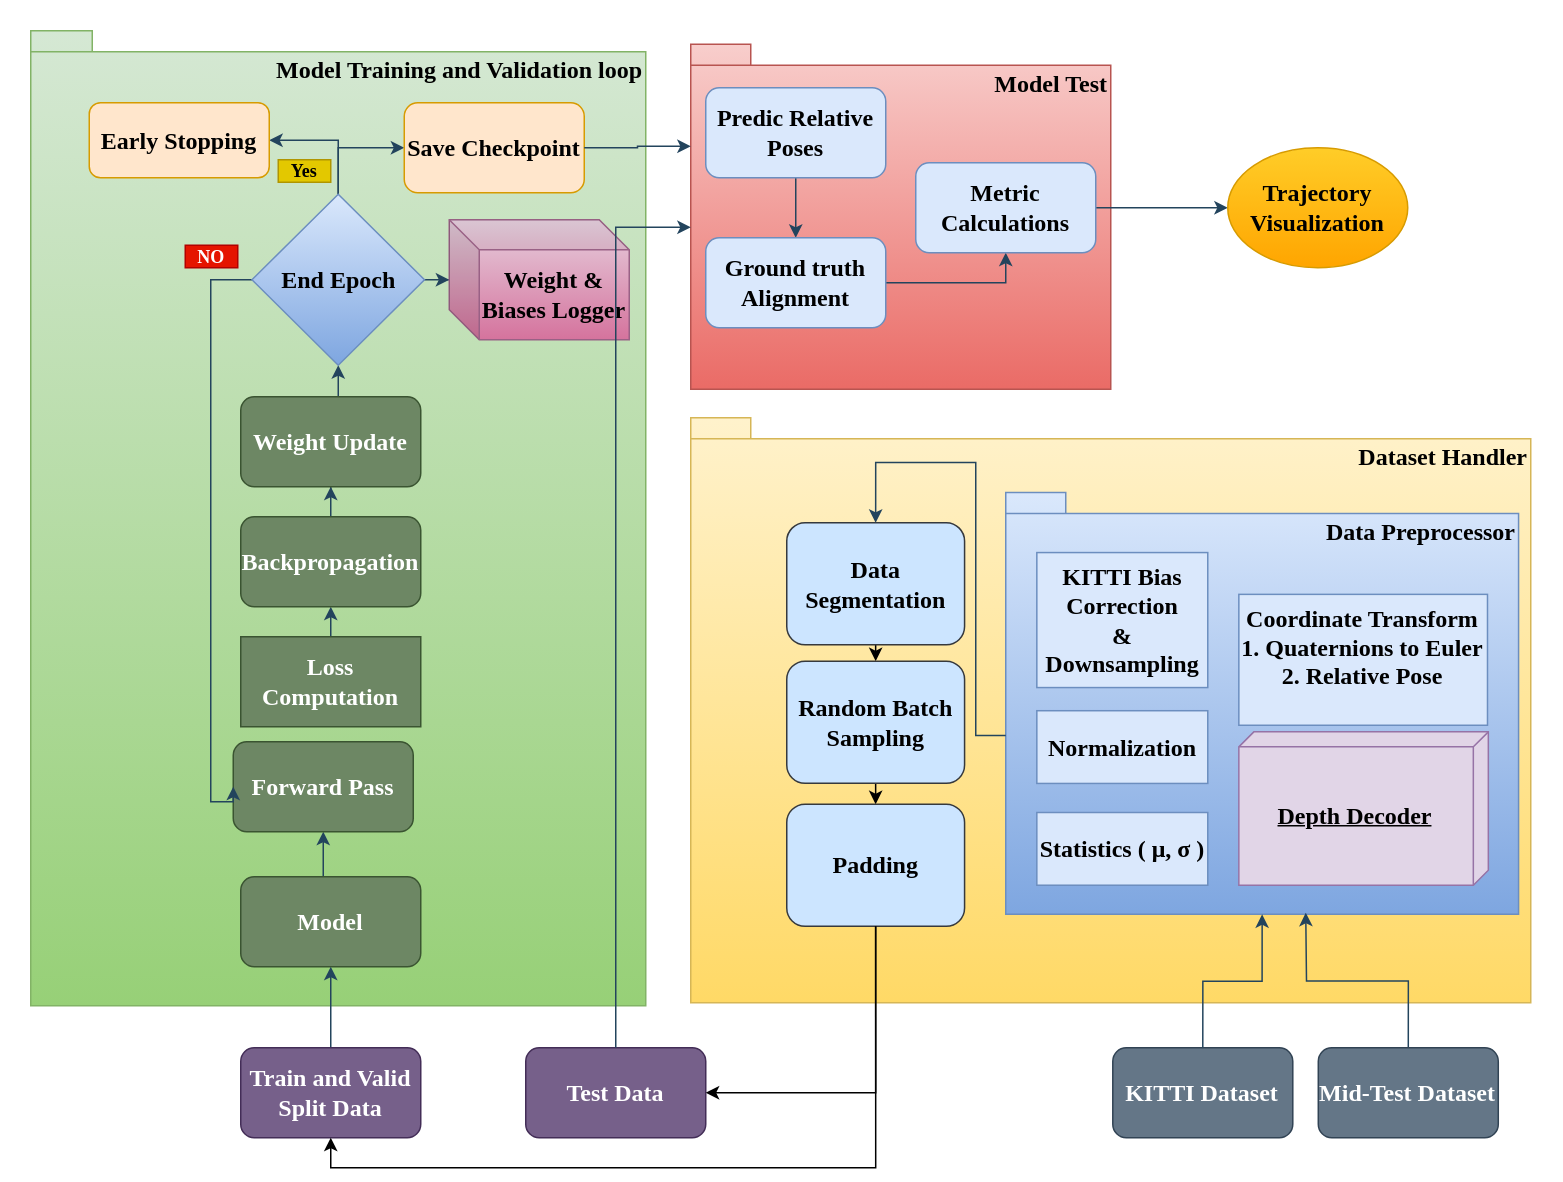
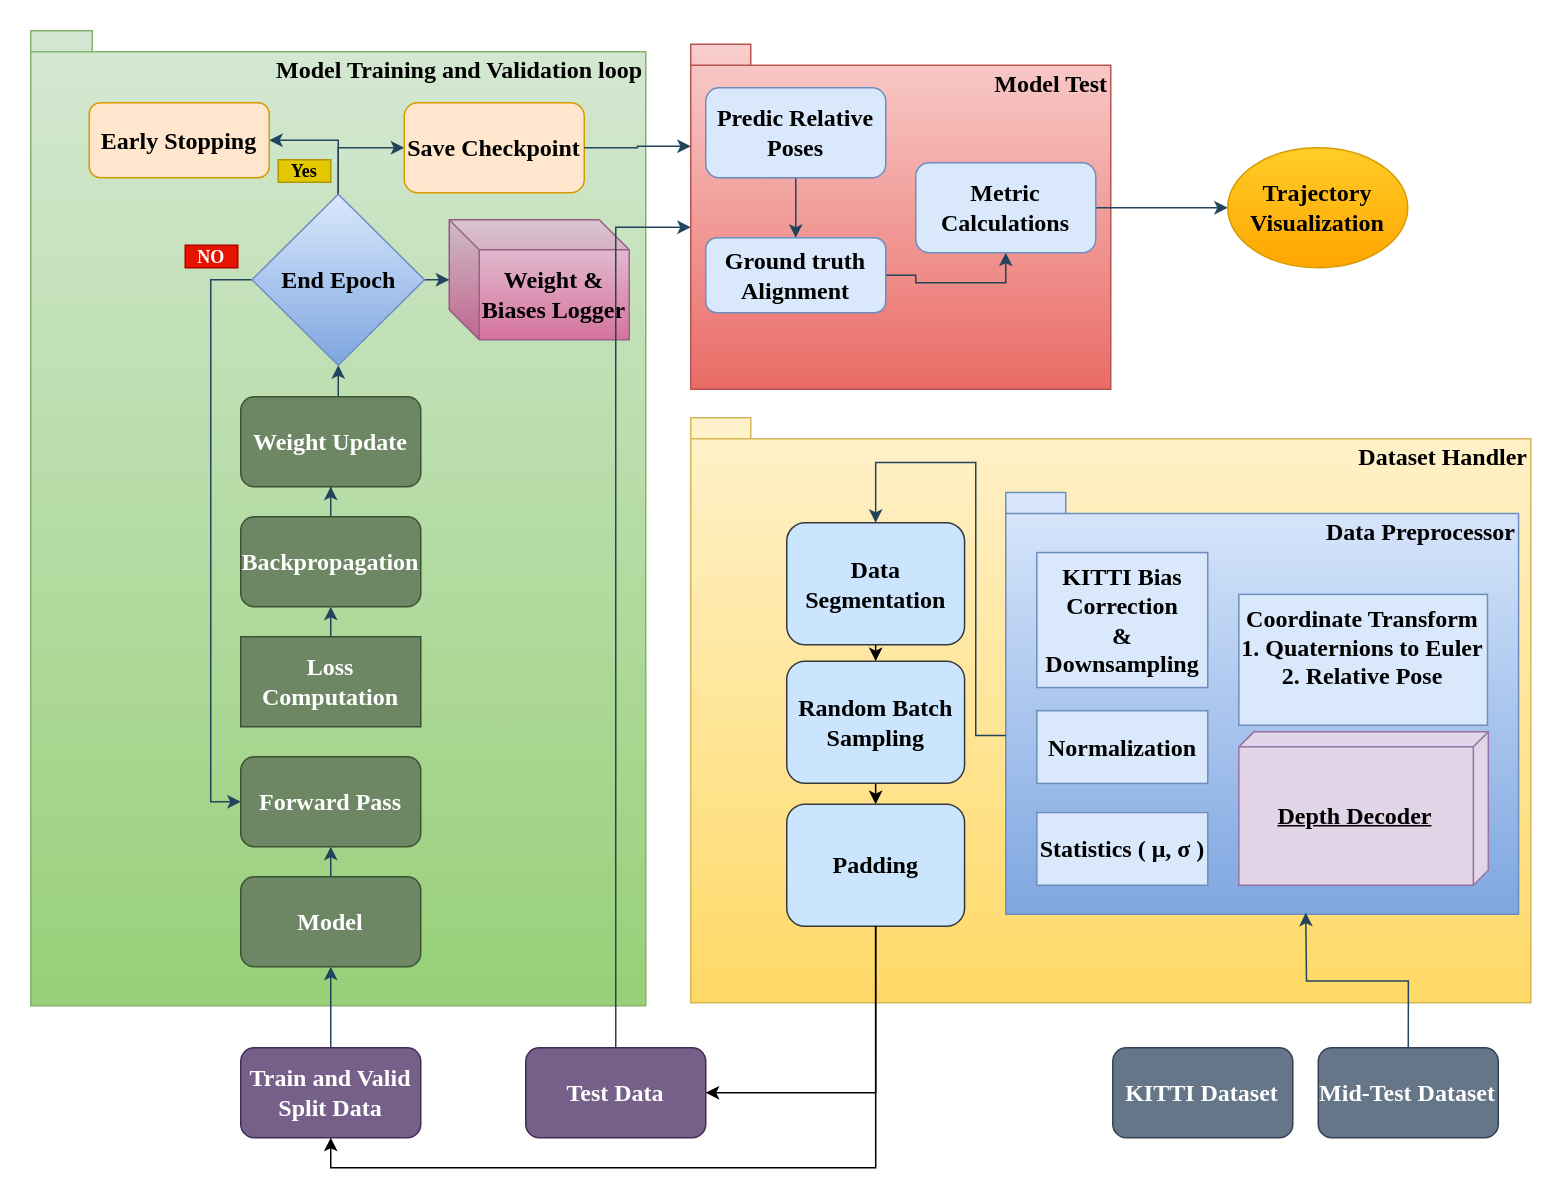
  <mxCell id="0" />
  <mxCell id="1" parent="0" />
  <mxCell id="2" value="" style="group;fontSize=12;fontFamily=Times New Roman;fontStyle=1" parent="1" vertex="1" connectable="0"><mxGeometry x="460" y="278" width="560" height="390" as="geometry" /></mxCell>
  <mxCell id="3" value="Dataset Handler" style="shape=folder;fontStyle=1;spacingTop=10;tabWidth=40;tabHeight=14;tabPosition=left;html=1;whiteSpace=wrap;strokeColor=#d6b656;fillColor=#fff2cc;verticalAlign=top;gradientColor=#ffd966;fontSize=16;fontFamily=Times New Roman;align=right;" parent="2" vertex="1"><mxGeometry width="560" height="390" as="geometry" /></mxCell>
  <mxCell id="4" value="" style="group;fontSize=12;fontFamily=Times New Roman;fontStyle=1" parent="2" vertex="1" connectable="0"><mxGeometry x="210" y="49.88" width="341.88" height="281.16" as="geometry" /></mxCell>
  <mxCell id="5" value="&lt;font style=&quot;font-size: 16px;&quot;&gt;Data Preprocessor&lt;/font&gt;" style="shape=folder;fontStyle=1;spacingTop=10;tabWidth=40;tabHeight=14;tabPosition=left;html=1;whiteSpace=wrap;strokeColor=#6c8ebf;fillColor=#dae8fc;labelPosition=center;verticalLabelPosition=middle;align=right;verticalAlign=top;gradientColor=#7ea6e0;fontSize=12;fontFamily=Times New Roman;" parent="4" vertex="1"><mxGeometry width="341.88" height="281.16" as="geometry" /></mxCell>
  <mxCell id="6" value="KITTI Bias Correction&lt;div&gt;&amp;amp;&lt;/div&gt;&lt;div&gt;Downsampling&lt;/div&gt;" style="html=1;whiteSpace=wrap;strokeColor=#6c8ebf;fillColor=#dae8fc;fontSize=16;fontFamily=Times New Roman;fontStyle=1" parent="4" vertex="1"><mxGeometry x="20.72" y="40" width="113.96" height="90" as="geometry" /></mxCell>
  <mxCell id="7" value="Normalization" style="html=1;whiteSpace=wrap;strokeColor=#6c8ebf;fillColor=#dae8fc;fontSize=16;fontFamily=Times New Roman;fontStyle=1" parent="4" vertex="1"><mxGeometry x="20.72" y="145.428" width="113.96" height="48.476" as="geometry" /></mxCell>
  <mxCell id="8" value="Statistics ( μ, σ )" style="html=1;whiteSpace=wrap;strokeColor=#6c8ebf;fillColor=#dae8fc;fontSize=16;fontFamily=Times New Roman;fontStyle=1" parent="4" vertex="1"><mxGeometry x="20.72" y="213.294" width="113.96" height="48.476" as="geometry" /></mxCell>
  <mxCell id="9" value="Coordinate Transform&lt;div&gt;1. Quaternions to Euler&lt;/div&gt;&lt;div&gt;2. Relative Pose&lt;/div&gt;" style="html=1;whiteSpace=wrap;strokeColor=#6c8ebf;fillColor=#dae8fc;verticalAlign=top;align=center;fontSize=16;fontFamily=Times New Roman;fontStyle=1" parent="4" vertex="1"><mxGeometry x="155.4" y="67.864" width="165.76" height="87.257" as="geometry" /></mxCell>
  <mxCell id="10" value="Depth Decoder" style="verticalAlign=middle;align=center;spacingTop=8;spacingLeft=2;spacingRight=12;shape=cube;size=10;direction=south;fontStyle=5;html=1;whiteSpace=wrap;strokeColor=#9673a6;fillColor=#e1d5e7;fontSize=16;fontFamily=Times New Roman;" parent="4" vertex="1"><mxGeometry x="155.398" y="159.528" width="166.32" height="102.24" as="geometry" /></mxCell>
  <mxCell id="11" style="edgeStyle=orthogonalEdgeStyle;rounded=0;orthogonalLoop=1;jettySize=auto;html=1;exitX=0.5;exitY=1;exitDx=0;exitDy=0;entryX=0.5;entryY=0;entryDx=0;entryDy=0;" parent="2" source="12" target="15" edge="1"><mxGeometry relative="1" as="geometry" /></mxCell>
  <mxCell id="12" value="Data Segmentation" style="rounded=1;whiteSpace=wrap;html=1;strokeColor=#36393d;fillColor=#cce5ff;fontSize=16;fontFamily=Times New Roman;fontStyle=1" parent="2" vertex="1"><mxGeometry x="64" y="70" width="118.55" height="81.4" as="geometry" /></mxCell>
  <mxCell id="13" style="edgeStyle=orthogonalEdgeStyle;rounded=0;orthogonalLoop=1;jettySize=auto;html=1;exitX=0;exitY=0;exitDx=0;exitDy=162;exitPerimeter=0;entryX=0.5;entryY=0;entryDx=0;entryDy=0;strokeColor=#23445D;fontSize=12;fontFamily=Times New Roman;fontStyle=1" parent="2" source="5" target="12" edge="1"><mxGeometry relative="1" as="geometry" /></mxCell>
  <mxCell id="14" style="edgeStyle=orthogonalEdgeStyle;rounded=0;orthogonalLoop=1;jettySize=auto;html=1;exitX=0.5;exitY=1;exitDx=0;exitDy=0;entryX=0.5;entryY=0;entryDx=0;entryDy=0;" parent="2" source="15" target="16" edge="1"><mxGeometry relative="1" as="geometry" /></mxCell>
  <mxCell id="15" value="Random Batch Sampling" style="rounded=1;whiteSpace=wrap;html=1;strokeColor=#36393d;fillColor=#cce5ff;fontSize=16;fontFamily=Times New Roman;fontStyle=1" parent="2" vertex="1"><mxGeometry x="64" y="162.3" width="118.55" height="81.4" as="geometry" /></mxCell>
  <mxCell id="16" value="Padding" style="rounded=1;whiteSpace=wrap;html=1;strokeColor=#36393d;fillColor=#cce5ff;fontSize=16;fontFamily=Times New Roman;fontStyle=1" parent="2" vertex="1"><mxGeometry x="64" y="257.65" width="118.55" height="81.4" as="geometry" /></mxCell>
  <mxCell id="17" value="Model Training and Validation loop" style="shape=folder;fontStyle=1;spacingTop=10;tabWidth=40;tabHeight=14;tabPosition=left;html=1;whiteSpace=wrap;strokeColor=#82b366;fillColor=#d5e8d4;verticalAlign=top;gradientColor=#97d077;fontSize=16;fontFamily=Times New Roman;align=right;" parent="1" vertex="1"><mxGeometry x="20" y="20" width="410" height="650" as="geometry" /></mxCell>
  <mxCell id="18" style="edgeStyle=orthogonalEdgeStyle;rounded=0;orthogonalLoop=1;jettySize=auto;html=1;exitX=0.5;exitY=0;exitDx=0;exitDy=0;entryX=0.5;entryY=1;entryDx=0;entryDy=0;strokeColor=#23445D;fontSize=12;fontFamily=Times New Roman;fontStyle=1" parent="1" source="19" target="20" edge="1"><mxGeometry relative="1" as="geometry" /></mxCell>
  <mxCell id="19" value="Model" style="rounded=1;whiteSpace=wrap;html=1;strokeColor=#3A5431;fillColor=#6d8764;fontColor=#ffffff;fontSize=16;fontFamily=Times New Roman;fontStyle=1" parent="1" vertex="1"><mxGeometry x="160" y="584" width="120" height="60" as="geometry" /></mxCell>
- <mxCell id="20" value="Forward Pass" style="rounded=1;whiteSpace=wrap;html=1;strokeColor=#3A5431;fillColor=#6d8764;fontColor=#ffffff;fontSize=16;fontFamily=Times New Roman;fontStyle=1" parent="1" vertex="1"><mxGeometry x="155" y="494" width="120" height="60" as="geometry" /></mxCell>
+ <mxCell id="20" value="Forward Pass" style="rounded=1;whiteSpace=wrap;html=1;strokeColor=#3A5431;fillColor=#6d8764;fontColor=#ffffff;fontSize=16;fontFamily=Times New Roman;fontStyle=1" parent="1" vertex="1"><mxGeometry x="160" y="504" width="120" height="60" as="geometry" /></mxCell>
  <mxCell id="21" style="edgeStyle=orthogonalEdgeStyle;rounded=0;orthogonalLoop=1;jettySize=auto;html=1;exitX=0.5;exitY=0;exitDx=0;exitDy=0;entryX=0.5;entryY=1;entryDx=0;entryDy=0;strokeColor=#23445D;fontSize=12;fontFamily=Times New Roman;fontStyle=1" parent="1" source="22" target="24" edge="1"><mxGeometry relative="1" as="geometry" /></mxCell>
  <mxCell id="22" value="Loss Computation" style="whiteSpace=wrap;html=1;strokeColor=#3A5431;fillColor=#6d8764;fontColor=#ffffff;fontSize=16;fontFamily=Times New Roman;fontStyle=1;rounded=0;" parent="1" vertex="1"><mxGeometry x="160" y="424" width="120" height="60" as="geometry" /></mxCell>
  <mxCell id="23" style="edgeStyle=orthogonalEdgeStyle;rounded=0;orthogonalLoop=1;jettySize=auto;html=1;exitX=0.5;exitY=0;exitDx=0;exitDy=0;strokeColor=#23445D;fontSize=12;fontFamily=Times New Roman;fontStyle=1" parent="1" source="24" target="26" edge="1"><mxGeometry relative="1" as="geometry" /></mxCell>
  <mxCell id="24" value="Backpropagation" style="rounded=1;whiteSpace=wrap;html=1;strokeColor=#3A5431;fillColor=#6d8764;fontColor=#ffffff;fontSize=16;fontFamily=Times New Roman;fontStyle=1" parent="1" vertex="1"><mxGeometry x="160" y="344" width="120" height="60" as="geometry" /></mxCell>
  <mxCell id="25" style="edgeStyle=orthogonalEdgeStyle;rounded=0;orthogonalLoop=1;jettySize=auto;html=1;exitX=0.5;exitY=0;exitDx=0;exitDy=0;entryX=0.5;entryY=1;entryDx=0;entryDy=0;strokeColor=#23445D;fontSize=12;fontFamily=Times New Roman;fontStyle=1" parent="1" source="26" target="31" edge="1"><mxGeometry relative="1" as="geometry" /></mxCell>
  <mxCell id="26" value="Weight Update" style="rounded=1;whiteSpace=wrap;html=1;strokeColor=#3A5431;fillColor=#6d8764;fontColor=#ffffff;fontSize=16;fontFamily=Times New Roman;fontStyle=1" parent="1" vertex="1"><mxGeometry x="160" y="264" width="120" height="60" as="geometry" /></mxCell>
  <mxCell id="27" style="edgeStyle=orthogonalEdgeStyle;rounded=0;orthogonalLoop=1;jettySize=auto;html=1;exitX=0;exitY=0.5;exitDx=0;exitDy=0;entryX=0;entryY=0.5;entryDx=0;entryDy=0;strokeColor=#23445D;fontSize=12;fontFamily=Times New Roman;fontStyle=1" parent="1" source="31" target="20" edge="1"><mxGeometry relative="1" as="geometry"><Array as="points"><mxPoint x="140" y="186" /><mxPoint x="140" y="534" /></Array></mxGeometry></mxCell>
  <mxCell id="28" style="edgeStyle=orthogonalEdgeStyle;rounded=0;orthogonalLoop=1;jettySize=auto;html=1;exitX=0.5;exitY=0;exitDx=0;exitDy=0;entryX=1;entryY=0.5;entryDx=0;entryDy=0;strokeColor=#23445D;fontSize=12;fontFamily=Times New Roman;fontStyle=1" parent="1" source="31" target="33" edge="1"><mxGeometry relative="1" as="geometry" /></mxCell>
  <mxCell id="29" style="edgeStyle=orthogonalEdgeStyle;rounded=0;orthogonalLoop=1;jettySize=auto;html=1;exitX=0.5;exitY=0;exitDx=0;exitDy=0;entryX=0;entryY=0.5;entryDx=0;entryDy=0;strokeColor=#23445D;fontSize=12;fontFamily=Times New Roman;fontStyle=1" parent="1" source="31" target="34" edge="1"><mxGeometry relative="1" as="geometry" /></mxCell>
  <mxCell id="30" style="edgeStyle=orthogonalEdgeStyle;rounded=0;orthogonalLoop=1;jettySize=auto;html=1;exitX=1;exitY=0.5;exitDx=0;exitDy=0;strokeColor=#23445D;fontSize=12;fontFamily=Times New Roman;fontStyle=1" parent="1" source="31" target="40" edge="1"><mxGeometry relative="1" as="geometry" /></mxCell>
  <mxCell id="31" value="End Epoch" style="rhombus;whiteSpace=wrap;html=1;strokeColor=#6c8ebf;fillColor=#dae8fc;gradientColor=#7ea6e0;fontSize=16;fontFamily=Times New Roman;fontStyle=1" parent="1" vertex="1"><mxGeometry x="167.5" y="129" width="115" height="114" as="geometry" /></mxCell>
  <mxCell id="32" value="&lt;font&gt;NO&lt;/font&gt;" style="text;html=1;align=center;verticalAlign=middle;whiteSpace=wrap;rounded=0;fontColor=#ffffff;fillColor=#e51400;strokeColor=#B20000;fontSize=12;fontFamily=Times New Roman;fontStyle=1" parent="1" vertex="1"><mxGeometry x="123" y="163" width="35" height="15" as="geometry" /></mxCell>
  <mxCell id="33" value="Early Stopping" style="rounded=1;whiteSpace=wrap;html=1;strokeColor=#d79b00;fillColor=#ffe6cc;fontSize=16;fontFamily=Times New Roman;fontStyle=1" parent="1" vertex="1"><mxGeometry x="59" y="68" width="120" height="50" as="geometry" /></mxCell>
  <mxCell id="34" value="Save Checkpoint" style="rounded=1;whiteSpace=wrap;html=1;strokeColor=#d79b00;fillColor=#ffe6cc;fontSize=16;fontFamily=Times New Roman;fontStyle=1" parent="1" vertex="1"><mxGeometry x="269" y="68" width="120" height="60" as="geometry" /></mxCell>
  <mxCell id="35" style="edgeStyle=orthogonalEdgeStyle;rounded=0;orthogonalLoop=1;jettySize=auto;html=1;exitX=0.5;exitY=0;exitDx=0;exitDy=0;strokeColor=#23445D;fontSize=12;fontFamily=Times New Roman;fontStyle=1" parent="1" source="36" edge="1"><mxGeometry relative="1" as="geometry"><mxPoint x="870" y="608" as="targetPoint" /></mxGeometry></mxCell>
  <mxCell id="36" value="Mid-Test Dataset" style="rounded=1;whiteSpace=wrap;html=1;strokeColor=#314354;fontColor=#ffffff;fillColor=#647687;fontSize=16;fontFamily=Times New Roman;fontStyle=1" parent="1" vertex="1"><mxGeometry x="878.36" y="698" width="120" height="60" as="geometry" /></mxCell>
  <mxCell id="37" value="KITTI Dataset" style="rounded=1;whiteSpace=wrap;html=1;strokeColor=#314354;fontColor=#ffffff;fillColor=#647687;fontSize=16;fontFamily=Times New Roman;fontStyle=1" parent="1" vertex="1"><mxGeometry x="741.36" y="698" width="120" height="60" as="geometry" /></mxCell>
- <mxCell id="38" style="edgeStyle=orthogonalEdgeStyle;rounded=0;orthogonalLoop=1;jettySize=auto;html=1;exitX=0.5;exitY=0;exitDx=0;exitDy=0;entryX=0.5;entryY=1;entryDx=0;entryDy=0;entryPerimeter=0;strokeColor=#23445D;fontSize=12;fontFamily=Times New Roman;fontStyle=1" parent="1" source="37" target="5" edge="1"><mxGeometry relative="1" as="geometry" /></mxCell>
  <mxCell id="39" value="Model Test" style="shape=folder;fontStyle=1;spacingTop=10;tabWidth=40;tabHeight=14;tabPosition=left;html=1;whiteSpace=wrap;strokeColor=#b85450;fillColor=#f8cecc;gradientColor=#ea6b66;verticalAlign=top;fontSize=16;fontFamily=Times New Roman;align=right;" parent="1" vertex="1"><mxGeometry x="460" y="29" width="280" height="230" as="geometry" /></mxCell>
  <mxCell id="40" value="Weight &amp;amp; Biases Logger" style="shape=cube;whiteSpace=wrap;html=1;boundedLbl=1;backgroundOutline=1;darkOpacity=0.05;darkOpacity2=0.1;strokeColor=#996185;fillColor=#e6d0de;gradientColor=#d5739d;fontSize=16;fontFamily=Times New Roman;fontStyle=1" parent="1" vertex="1"><mxGeometry x="299" y="146" width="120" height="80" as="geometry" /></mxCell>
  <mxCell id="41" value="&lt;font&gt;Yes&lt;/font&gt;" style="text;html=1;align=center;verticalAlign=middle;whiteSpace=wrap;rounded=0;fontColor=light-dark(#000000,#000000);fillColor=light-dark(#E3C800,#FFFF33);strokeColor=#B09500;fontSize=12;fontFamily=Times New Roman;fontStyle=1" parent="1" vertex="1"><mxGeometry x="185" y="106" width="35" height="15" as="geometry" /></mxCell>
  <mxCell id="42" style="edgeStyle=orthogonalEdgeStyle;rounded=0;orthogonalLoop=1;jettySize=auto;html=1;exitX=0.5;exitY=0;exitDx=0;exitDy=0;entryX=0.5;entryY=1;entryDx=0;entryDy=0;strokeColor=#23445D;fontSize=12;fontFamily=Times New Roman;fontStyle=1" parent="1" source="43" target="19" edge="1"><mxGeometry relative="1" as="geometry" /></mxCell>
  <mxCell id="43" value="Train and Valid Split Data" style="rounded=1;whiteSpace=wrap;html=1;strokeColor=#432D57;fontColor=#ffffff;fillColor=#76608a;fontSize=16;fontFamily=Times New Roman;fontStyle=1" parent="1" vertex="1"><mxGeometry x="160" y="698" width="120" height="60" as="geometry" /></mxCell>
  <mxCell id="44" value="Test Data" style="rounded=1;whiteSpace=wrap;html=1;strokeColor=#432D57;fontColor=#ffffff;fillColor=#76608a;fontSize=16;fontFamily=Times New Roman;fontStyle=1" parent="1" vertex="1"><mxGeometry x="350" y="698" width="120" height="60" as="geometry" /></mxCell>
  <mxCell id="45" style="edgeStyle=orthogonalEdgeStyle;rounded=0;orthogonalLoop=1;jettySize=auto;html=1;exitX=1;exitY=0.5;exitDx=0;exitDy=0;entryX=0;entryY=0;entryDx=0;entryDy=68;entryPerimeter=0;strokeColor=#23445D;fontSize=12;fontFamily=Times New Roman;fontStyle=1" parent="1" source="34" target="39" edge="1"><mxGeometry relative="1" as="geometry" /></mxCell>
  <mxCell id="46" style="edgeStyle=orthogonalEdgeStyle;rounded=0;orthogonalLoop=1;jettySize=auto;html=1;exitX=0.5;exitY=1;exitDx=0;exitDy=0;entryX=0.5;entryY=0;entryDx=0;entryDy=0;strokeColor=#23445D;fontSize=12;fontFamily=Times New Roman;fontStyle=1" parent="1" source="47" target="49" edge="1"><mxGeometry relative="1" as="geometry" /></mxCell>
  <mxCell id="47" value="Predic Relative Poses" style="rounded=1;whiteSpace=wrap;html=1;strokeColor=#6c8ebf;fillColor=#dae8fc;fontSize=16;fontFamily=Times New Roman;fontStyle=1" parent="1" vertex="1"><mxGeometry x="470" y="58" width="120" height="60" as="geometry" /></mxCell>
  <mxCell id="48" style="edgeStyle=orthogonalEdgeStyle;rounded=0;orthogonalLoop=1;jettySize=auto;html=1;exitX=1;exitY=0.5;exitDx=0;exitDy=0;entryX=0.5;entryY=1;entryDx=0;entryDy=0;strokeColor=#23445D;fontSize=12;fontFamily=Times New Roman;fontStyle=1" parent="1" source="49" target="51" edge="1"><mxGeometry relative="1" as="geometry" /></mxCell>
- <mxCell id="49" value="Ground truth Alignment" style="rounded=1;whiteSpace=wrap;html=1;strokeColor=#6c8ebf;fillColor=#dae8fc;fontSize=16;fontFamily=Times New Roman;fontStyle=1" parent="1" vertex="1"><mxGeometry x="470" y="158" width="120" height="60" as="geometry" /></mxCell>
+ <mxCell id="49" value="Ground truth Alignment" style="rounded=1;whiteSpace=wrap;html=1;strokeColor=#6c8ebf;fillColor=#dae8fc;fontSize=16;fontFamily=Times New Roman;fontStyle=1" parent="1" vertex="1"><mxGeometry x="470" y="158" width="120" height="50" as="geometry" /></mxCell>
  <mxCell id="50" style="edgeStyle=orthogonalEdgeStyle;rounded=0;orthogonalLoop=1;jettySize=auto;html=1;exitX=1;exitY=0.5;exitDx=0;exitDy=0;strokeColor=#23445D;fontSize=12;fontFamily=Times New Roman;fontStyle=1" parent="1" source="51" target="52" edge="1"><mxGeometry relative="1" as="geometry" /></mxCell>
  <mxCell id="51" value="Metric Calculations" style="rounded=1;whiteSpace=wrap;html=1;strokeColor=#6c8ebf;fillColor=#dae8fc;fontSize=16;fontFamily=Times New Roman;fontStyle=1" parent="1" vertex="1"><mxGeometry x="610" y="108" width="120" height="60" as="geometry" /></mxCell>
  <mxCell id="52" value="Trajectory Visualization" style="ellipse;whiteSpace=wrap;html=1;strokeColor=#d79b00;fillColor=#ffcd28;gradientColor=#ffa500;fontSize=16;fontFamily=Times New Roman;fontStyle=1" parent="1" vertex="1"><mxGeometry x="818" y="98" width="120" height="80" as="geometry" /></mxCell>
  <mxCell id="53" style="edgeStyle=orthogonalEdgeStyle;rounded=0;orthogonalLoop=1;jettySize=auto;html=1;exitX=0.5;exitY=0;exitDx=0;exitDy=0;entryX=0;entryY=0;entryDx=0;entryDy=122;entryPerimeter=0;strokeColor=#23445D;fontSize=12;fontFamily=Times New Roman;fontStyle=1" parent="1" source="44" target="39" edge="1"><mxGeometry relative="1" as="geometry" /></mxCell>
  <mxCell id="54" style="edgeStyle=orthogonalEdgeStyle;rounded=0;orthogonalLoop=1;jettySize=auto;html=1;exitX=0.5;exitY=1;exitDx=0;exitDy=0;entryX=1;entryY=0.5;entryDx=0;entryDy=0;" parent="1" source="16" target="44" edge="1"><mxGeometry relative="1" as="geometry" /></mxCell>
  <mxCell id="55" style="edgeStyle=orthogonalEdgeStyle;rounded=0;orthogonalLoop=1;jettySize=auto;html=1;exitX=0.5;exitY=1;exitDx=0;exitDy=0;entryX=0.5;entryY=1;entryDx=0;entryDy=0;" parent="1" source="16" target="43" edge="1"><mxGeometry relative="1" as="geometry" /></mxCell>
